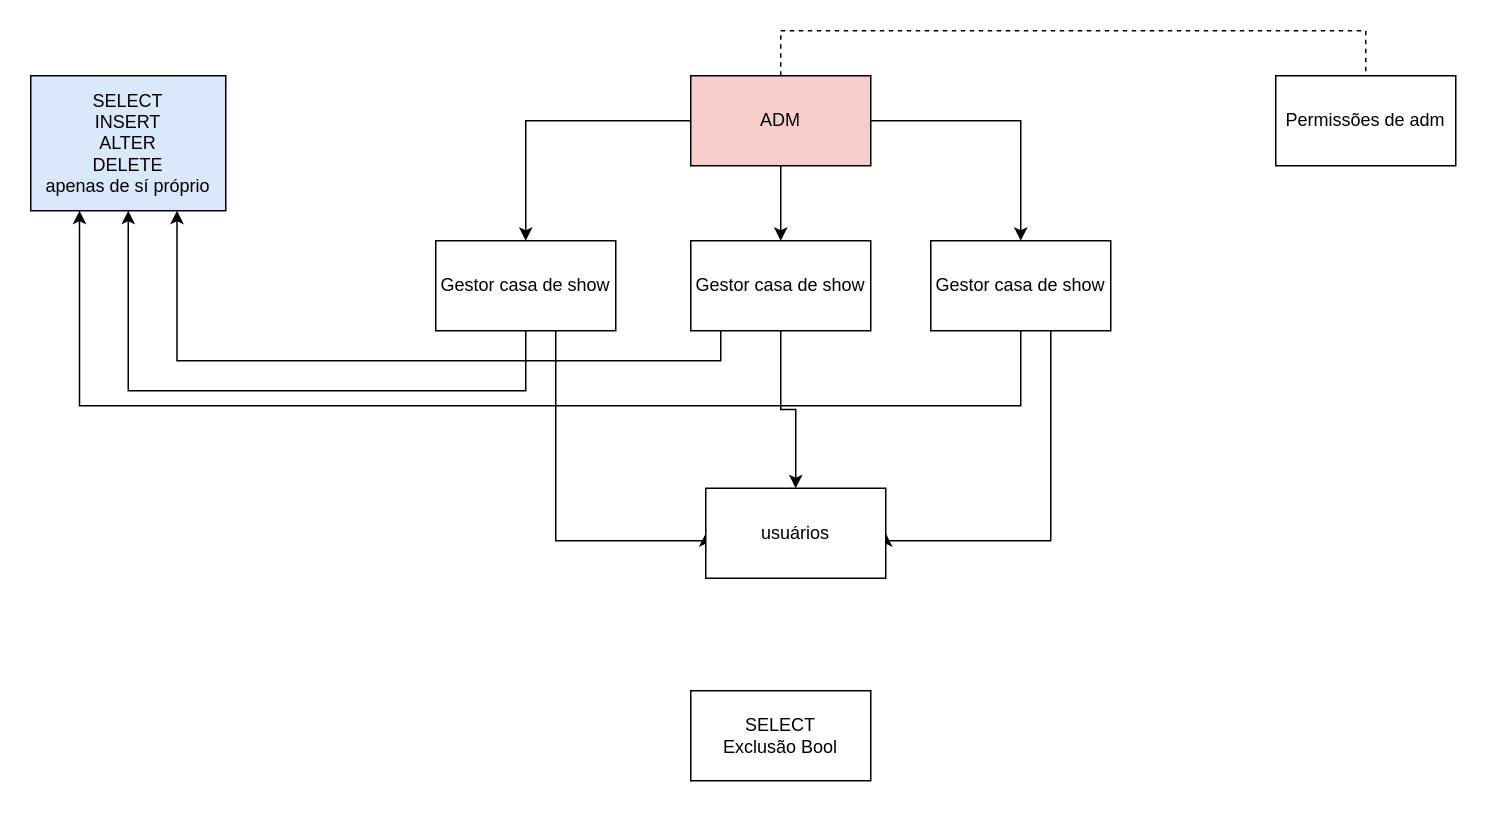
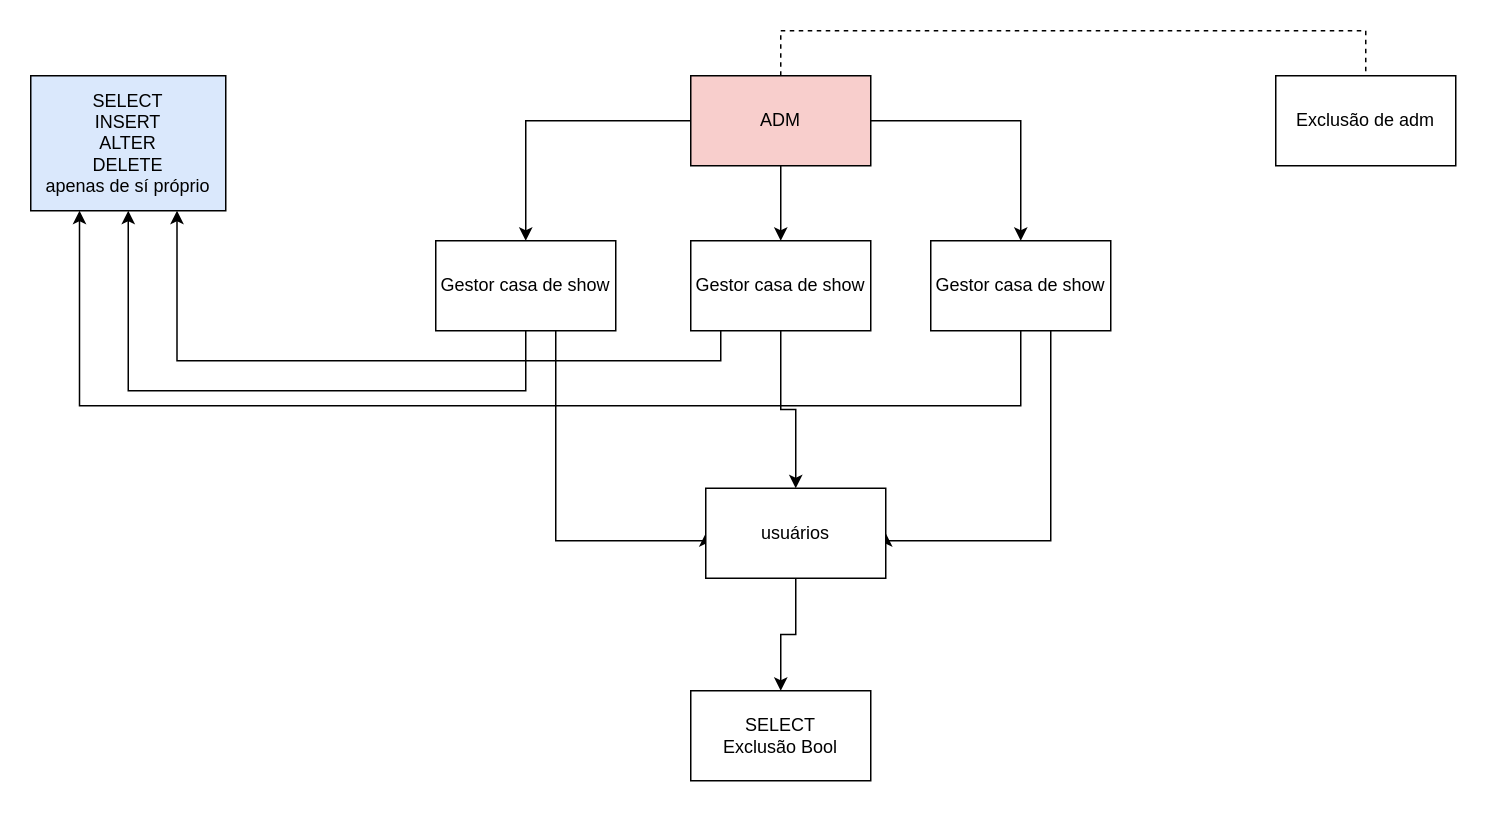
  <mxCell id="0" />
  <mxCell id="1" parent="0" />
  <mxCell id="2" style="edgeStyle=orthogonalEdgeStyle;rounded=0;orthogonalLoop=1;jettySize=auto;html=1;entryX=0.5;entryY=0;entryDx=0;entryDy=0;" edge="1" parent="1" source="6" target="9"><mxGeometry relative="1" as="geometry" /></mxCell>
  <mxCell id="3" style="edgeStyle=orthogonalEdgeStyle;rounded=0;orthogonalLoop=1;jettySize=auto;html=1;entryX=0.5;entryY=0;entryDx=0;entryDy=0;" edge="1" parent="1" source="6" target="15"><mxGeometry relative="1" as="geometry" /></mxCell>
  <mxCell id="4" style="edgeStyle=orthogonalEdgeStyle;rounded=0;orthogonalLoop=1;jettySize=auto;html=1;entryX=0.5;entryY=0;entryDx=0;entryDy=0;" edge="1" parent="1" source="6" target="12"><mxGeometry relative="1" as="geometry" /></mxCell>
  <mxCell id="5" style="edgeStyle=orthogonalEdgeStyle;rounded=0;orthogonalLoop=1;jettySize=auto;html=1;entryX=0;entryY=0.5;entryDx=0;entryDy=0;dashed=1;" edge="1" parent="1" source="6" target="16"><mxGeometry relative="1" as="geometry"><Array as="points"><mxPoint x="520" y="20" /><mxPoint x="910" y="20" /><mxPoint x="910" y="80" /></Array></mxGeometry></mxCell>
  <mxCell id="6" value="ADM" style="rounded=0;whiteSpace=wrap;html=1;fillColor=#f8cecc;" vertex="1" parent="1"><mxGeometry x="460" y="50" width="120" height="60" as="geometry" /></mxCell>
  <mxCell id="7" style="edgeStyle=orthogonalEdgeStyle;rounded=0;orthogonalLoop=1;jettySize=auto;html=1;entryX=0.75;entryY=1;entryDx=0;entryDy=0;" edge="1" parent="1" source="9" target="17"><mxGeometry relative="1" as="geometry"><Array as="points"><mxPoint x="480" y="240" /><mxPoint x="117" y="240" /></Array></mxGeometry></mxCell>
  <mxCell id="8" style="edgeStyle=orthogonalEdgeStyle;rounded=0;orthogonalLoop=1;jettySize=auto;html=1;entryX=0.5;entryY=0;entryDx=0;entryDy=0;" edge="1" parent="1" source="9" target="19"><mxGeometry relative="1" as="geometry" /></mxCell>
  <mxCell id="9" value="Gestor casa de show" style="rounded=0;whiteSpace=wrap;html=1;" vertex="1" parent="1"><mxGeometry x="460" y="160" width="120" height="60" as="geometry" /></mxCell>
  <mxCell id="10" style="edgeStyle=orthogonalEdgeStyle;rounded=0;orthogonalLoop=1;jettySize=auto;html=1;entryX=0.25;entryY=1;entryDx=0;entryDy=0;" edge="1" parent="1" source="12" target="17"><mxGeometry relative="1" as="geometry"><Array as="points"><mxPoint x="680" y="270" /><mxPoint x="52" y="270" /></Array></mxGeometry></mxCell>
  <mxCell id="11" style="edgeStyle=orthogonalEdgeStyle;rounded=0;orthogonalLoop=1;jettySize=auto;html=1;entryX=1;entryY=0.5;entryDx=0;entryDy=0;" edge="1" parent="1" source="12" target="19"><mxGeometry relative="1" as="geometry"><Array as="points"><mxPoint x="700" y="360" /></Array></mxGeometry></mxCell>
  <mxCell id="12" value="&lt;span style=&quot;white-space: normal&quot;&gt;Gestor casa de show&lt;/span&gt;" style="rounded=0;whiteSpace=wrap;html=1;" vertex="1" parent="1"><mxGeometry x="620" y="160" width="120" height="60" as="geometry" /></mxCell>
  <mxCell id="13" style="edgeStyle=orthogonalEdgeStyle;rounded=0;orthogonalLoop=1;jettySize=auto;html=1;entryX=0.5;entryY=1;entryDx=0;entryDy=0;" edge="1" parent="1" source="15" target="17"><mxGeometry relative="1" as="geometry"><Array as="points"><mxPoint x="350" y="260" /><mxPoint x="85" y="260" /></Array></mxGeometry></mxCell>
  <mxCell id="14" style="edgeStyle=orthogonalEdgeStyle;rounded=0;orthogonalLoop=1;jettySize=auto;html=1;entryX=0;entryY=0.5;entryDx=0;entryDy=0;" edge="1" parent="1" source="15" target="19"><mxGeometry relative="1" as="geometry"><Array as="points"><mxPoint x="370" y="360" /></Array></mxGeometry></mxCell>
  <mxCell id="15" value="&lt;span style=&quot;white-space: normal&quot;&gt;Gestor casa de show&lt;/span&gt;" style="rounded=0;whiteSpace=wrap;html=1;" vertex="1" parent="1"><mxGeometry x="290" y="160" width="120" height="60" as="geometry" /></mxCell>
- <mxCell id="16" value="Permissões de adm" style="rounded=0;whiteSpace=wrap;html=1;" vertex="1" parent="1"><mxGeometry x="850" y="50" width="120" height="60" as="geometry" /></mxCell>
+ <mxCell id="16" value="Exclusão de adm" style="rounded=0;whiteSpace=wrap;html=1;" vertex="1" parent="1"><mxGeometry x="850" y="50" width="120" height="60" as="geometry" /></mxCell>
  <mxCell id="17" value="SELECT&lt;br&gt;INSERT&lt;br&gt;ALTER&lt;br&gt;DELETE&lt;br&gt;apenas de sí próprio" style="rounded=0;whiteSpace=wrap;html=1;fillColor=#dae8fc;" vertex="1" parent="1"><mxGeometry x="20" y="50" width="130" height="90" as="geometry" /></mxCell>
+ <mxCell id="18" style="edgeStyle=orthogonalEdgeStyle;rounded=0;orthogonalLoop=1;jettySize=auto;html=1;" edge="1" parent="1" source="19" target="20"><mxGeometry relative="1" as="geometry"><mxPoint x="520" y="490" as="targetPoint" /></mxGeometry></mxCell>
  <mxCell id="19" value="usuários" style="rounded=0;whiteSpace=wrap;html=1;" vertex="1" parent="1"><mxGeometry x="470" y="325" width="120" height="60" as="geometry" /></mxCell>
  <mxCell id="20" value="SELECT&lt;br&gt;Exclusão Bool" style="rounded=0;whiteSpace=wrap;html=1;" vertex="1" parent="1"><mxGeometry x="460" y="460" width="120" height="60" as="geometry" /></mxCell>
